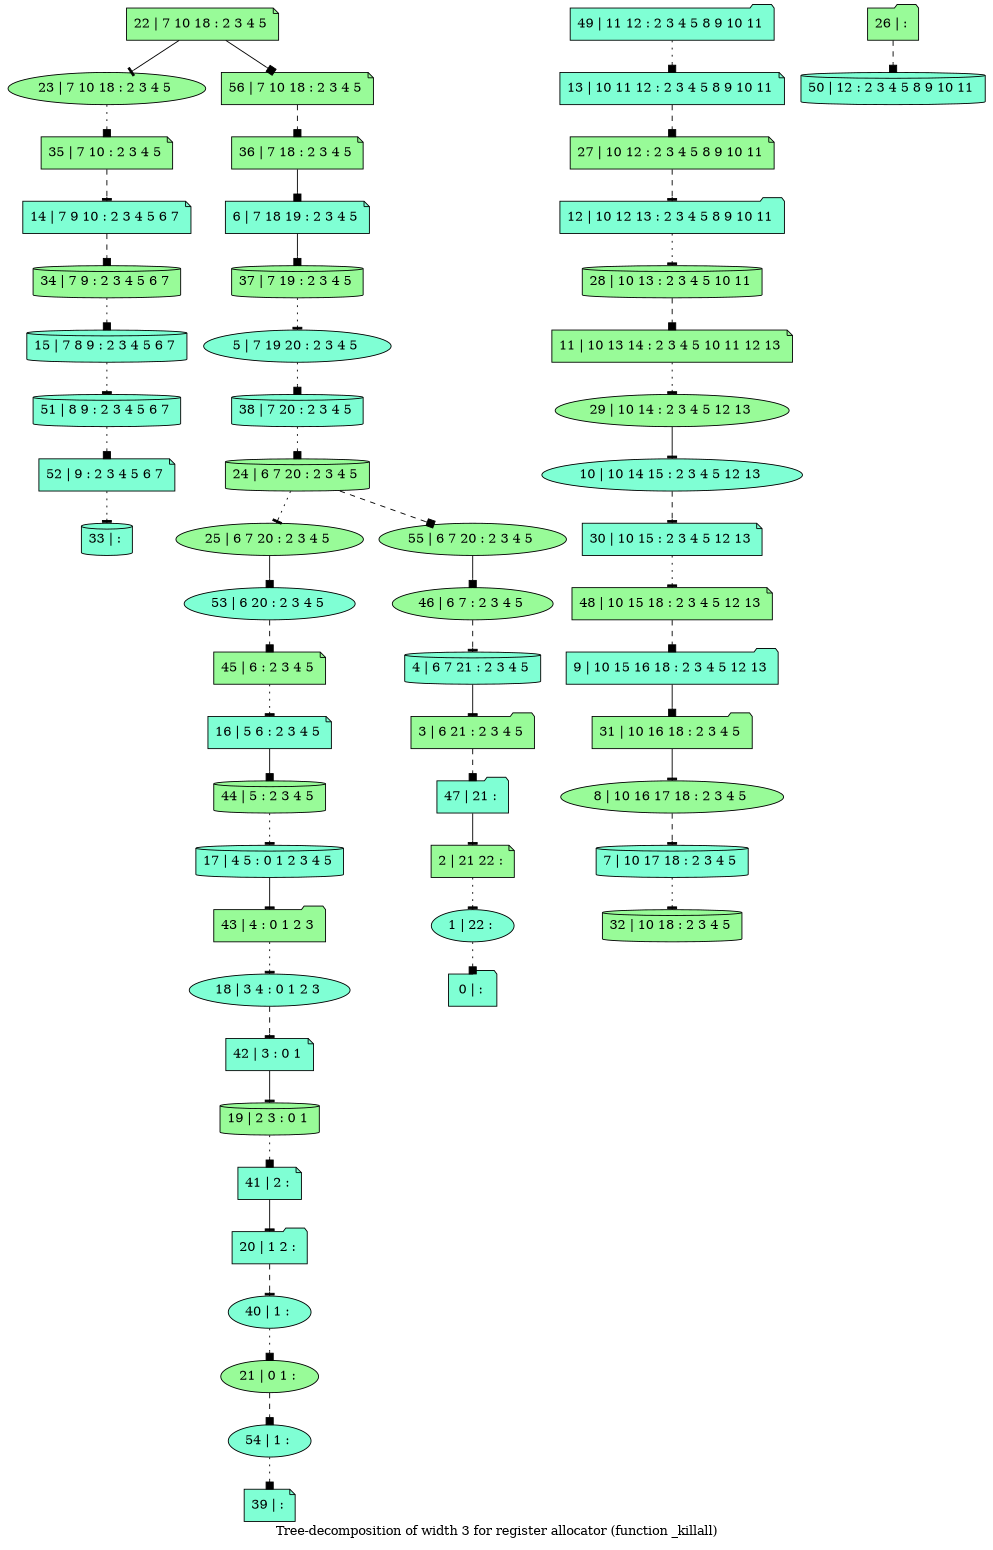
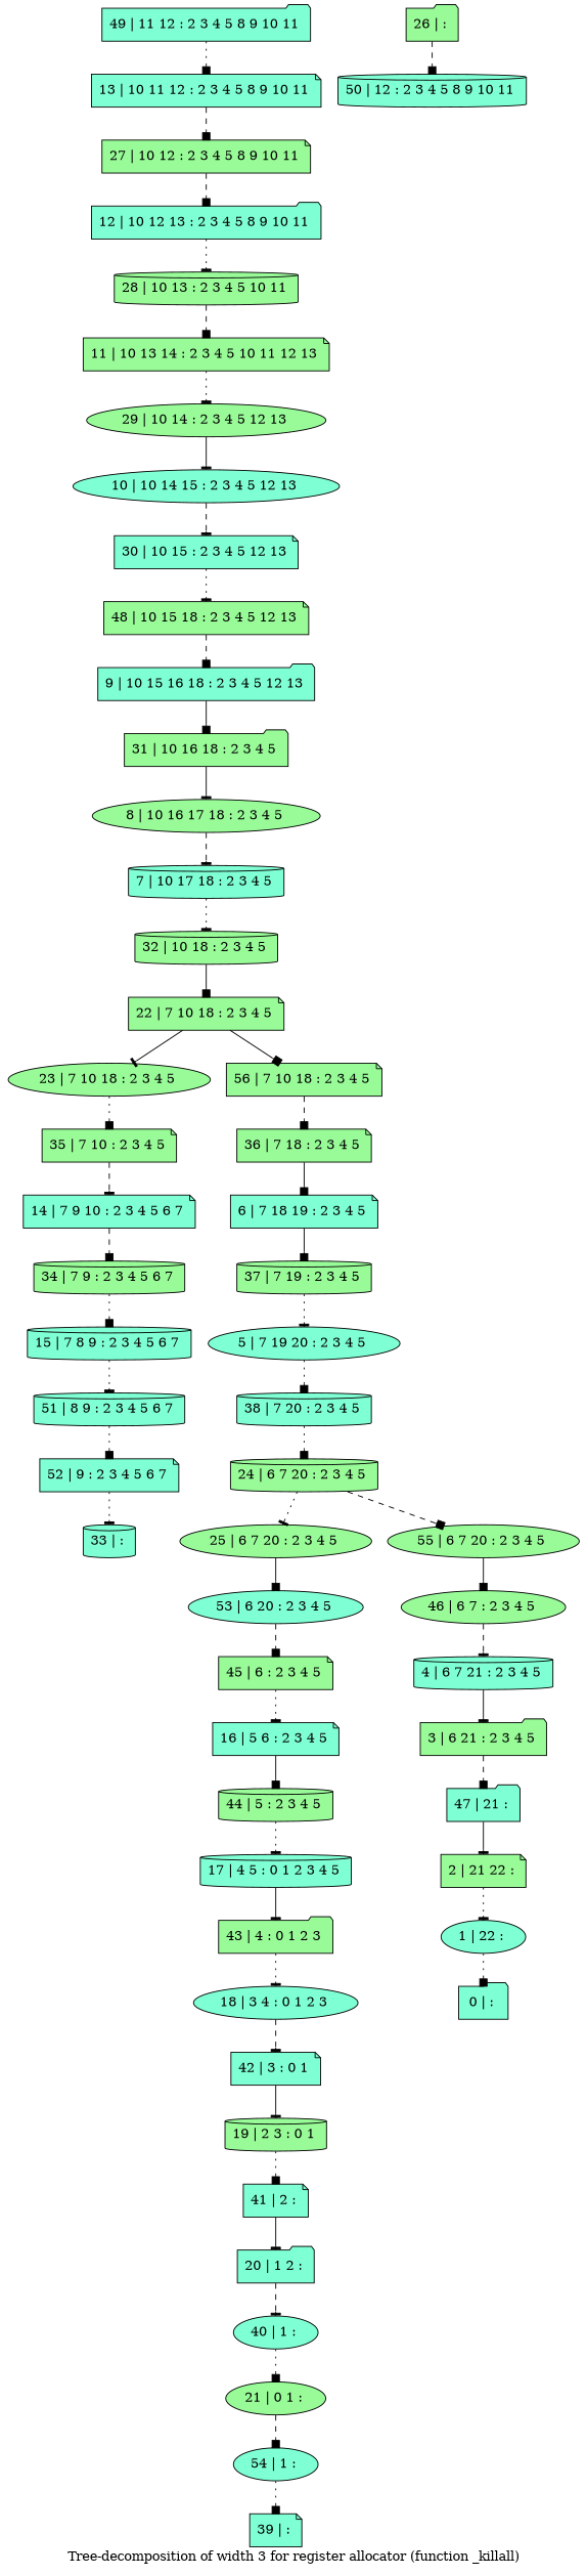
  digraph {
    label="Tree-decomposition of width 3 for register allocator (function _killall)"
    node [fillcolor=aquamarine shape=note style=filled]
    edge [arrowhead=box style=dotted]
    n1 [label="0 | : " shape=folder]
    n2 [label="1 | 22 : " shape=ellipse]
    n3 [fillcolor=palegreen label="2 | 21 22 : "]
    n4 [fillcolor=palegreen label="3 | 6 21 : 2 3 4 5 " shape=folder]
    n5 [label="47 | 21 : " shape=folder]
    n6 [label="4 | 6 7 21 : 2 3 4 5 " shape=cylinder]
    n7 [label="5 | 7 19 20 : 2 3 4 5 " shape=ellipse]
    n8 [label="38 | 7 20 : 2 3 4 5 " shape=cylinder]
    n9 [fillcolor=palegreen label="24 | 6 7 20 : 2 3 4 5 " shape=cylinder]
    n10 [label="6 | 7 18 19 : 2 3 4 5 "]
    n11 [fillcolor=palegreen label="37 | 7 19 : 2 3 4 5 " shape=cylinder]
    n12 [label="7 | 10 17 18 : 2 3 4 5 " shape=cylinder]
    n13 [fillcolor=palegreen label="32 | 10 18 : 2 3 4 5 " shape=cylinder]
    n14 [fillcolor=palegreen label="22 | 7 10 18 : 2 3 4 5 "]
    n15 [fillcolor=palegreen label="8 | 10 16 17 18 : 2 3 4 5 " shape=ellipse]
    n16 [label="9 | 10 15 16 18 : 2 3 4 5 12 13 " shape=folder]
    n17 [fillcolor=palegreen label="31 | 10 16 18 : 2 3 4 5 " shape=folder]
    n18 [label="10 | 10 14 15 : 2 3 4 5 12 13 " shape=ellipse]
    n19 [label="30 | 10 15 : 2 3 4 5 12 13 "]
    n20 [fillcolor=palegreen label="48 | 10 15 18 : 2 3 4 5 12 13 "]
    n21 [fillcolor=palegreen label="11 | 10 13 14 : 2 3 4 5 10 11 12 13 "]
    n22 [fillcolor=palegreen label="29 | 10 14 : 2 3 4 5 12 13 " shape=ellipse]
    n23 [label="12 | 10 12 13 : 2 3 4 5 8 9 10 11 " shape=folder]
    n24 [fillcolor=palegreen label="28 | 10 13 : 2 3 4 5 10 11 " shape=cylinder]
    n25 [label="13 | 10 11 12 : 2 3 4 5 8 9 10 11 "]
    n26 [fillcolor=palegreen label="27 | 10 12 : 2 3 4 5 8 9 10 11 "]
    n27 [label="14 | 7 9 10 : 2 3 4 5 6 7 "]
    n28 [fillcolor=palegreen label="34 | 7 9 : 2 3 4 5 6 7 " shape=cylinder]
    n29 [label="15 | 7 8 9 : 2 3 4 5 6 7 " shape=cylinder]
    n30 [label="51 | 8 9 : 2 3 4 5 6 7 " shape=cylinder]
    n31 [label="52 | 9 : 2 3 4 5 6 7 "]
    n32 [label="16 | 5 6 : 2 3 4 5 "]
    n33 [fillcolor=palegreen label="44 | 5 : 2 3 4 5 " shape=cylinder]
    n34 [label="17 | 4 5 : 0 1 2 3 4 5 " shape=cylinder]
    n35 [fillcolor=palegreen label="43 | 4 : 0 1 2 3 " shape=folder]
    n36 [label="18 | 3 4 : 0 1 2 3 " shape=ellipse]
    n37 [label="42 | 3 : 0 1 "]
    n38 [fillcolor=palegreen label="19 | 2 3 : 0 1 " shape=cylinder]
    n39 [label="41 | 2 : "]
    n40 [label="20 | 1 2 : " shape=folder]
    n41 [label="40 | 1 : " shape=ellipse]
    n42 [fillcolor=palegreen label="21 | 0 1 : " shape=ellipse]
    n43 [label="54 | 1 : " shape=ellipse]
    n44 [label="39 | : "]
    n45 [fillcolor=palegreen label="23 | 7 10 18 : 2 3 4 5 " shape=ellipse]
    n46 [fillcolor=palegreen label="56 | 7 10 18 : 2 3 4 5 "]
    n47 [fillcolor=palegreen label="35 | 7 10 : 2 3 4 5 "]
    n48 [fillcolor=palegreen label="36 | 7 18 : 2 3 4 5 "]
    n49 [fillcolor=palegreen label="25 | 6 7 20 : 2 3 4 5 " shape=ellipse]
    n50 [fillcolor=palegreen label="55 | 6 7 20 : 2 3 4 5 " shape=ellipse]
    n51 [label="53 | 6 20 : 2 3 4 5 " shape=ellipse]
    n52 [fillcolor=palegreen label="46 | 6 7 : 2 3 4 5 " shape=ellipse]
    n53 [fillcolor=palegreen label="45 | 6 : 2 3 4 5 "]
    n54 [fillcolor=palegreen label="26 | : " shape=folder]
    n55 [label="50 | 12 : 2 3 4 5 8 9 10 11 " shape=cylinder]
    n56 [label="33 | : " shape=cylinder]
    n57 [label="49 | 11 12 : 2 3 4 5 8 9 10 11 " shape=folder]
    n2 -> n1
    n3 -> n2 [arrowhead=tee]
    n4 -> n5 [style=dashed]
    n5 -> n3 [arrowhead=tee style=solid]
    n6 -> n4 [arrowhead=tee style=solid]
    n7 -> n8
    n8 -> n9
    n9 -> n49 [arrowhead=tee]
    n9 -> n50 [style=dashed]
    n10 -> n11 [style=solid]
    n11 -> n7 [arrowhead=tee]
    n12 -> n13 [arrowhead=tee]
+   n13 -> n14 [style=solid]
    n14 -> n45 [arrowhead=tee style=solid]
    n14 -> n46 [style=solid]
    n15 -> n12 [arrowhead=tee style=dashed]
    n16 -> n17 [style=solid]
    n17 -> n15 [arrowhead=tee style=solid]
    n18 -> n19 [arrowhead=tee style=dashed]
    n19 -> n20 [arrowhead=tee]
    n20 -> n16 [style=dashed]
    n21 -> n22 [arrowhead=tee]
    n22 -> n18 [arrowhead=tee style=solid]
    n23 -> n24 [arrowhead=tee]
    n24 -> n21 [style=dashed]
    n25 -> n26 [style=dashed]
-   n26 -> n23 [arrowhead=tee style=dashed]
+   n26 -> n23 [style=dashed]
    n27 -> n28 [style=dashed]
    n28 -> n29
    n29 -> n30 [arrowhead=tee]
    n30 -> n31
    n31 -> n56 [arrowhead=tee]
    n32 -> n33 [style=solid]
    n33 -> n34 [arrowhead=tee]
    n34 -> n35 [arrowhead=tee style=solid]
    n35 -> n36 [arrowhead=tee]
    n36 -> n37 [arrowhead=tee style=dashed]
    n37 -> n38 [arrowhead=tee style=solid]
    n38 -> n39
    n39 -> n40 [arrowhead=tee style=solid]
    n40 -> n41 [arrowhead=tee style=dashed]
    n41 -> n42
    n42 -> n43 [style=dashed]
    n43 -> n44
    n45 -> n47
    n46 -> n48 [style=dashed]
    n47 -> n27 [arrowhead=tee style=dashed]
    n48 -> n10 [style=solid]
    n49 -> n51 [style=solid]
    n50 -> n52 [style=solid]
    n51 -> n53 [style=dashed]
    n52 -> n6 [arrowhead=tee style=dashed]
    n53 -> n32 [arrowhead=tee]
    n54 -> n55 [style=dashed]
    n57 -> n25
  }
